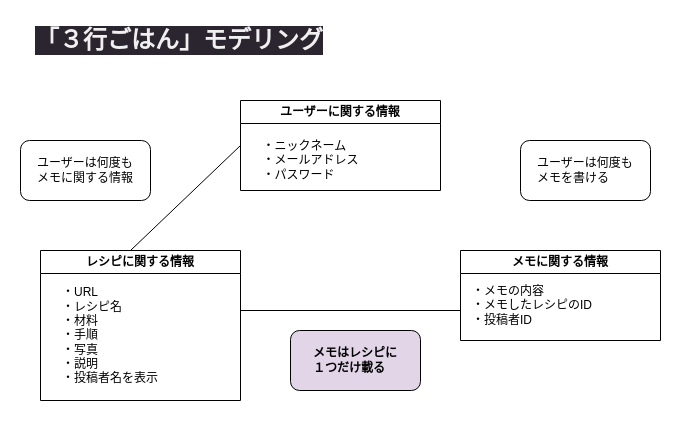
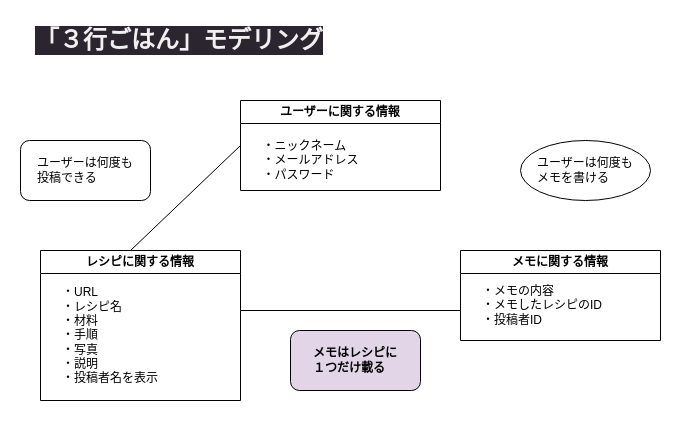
  <mxCell id="0" />
  <mxCell id="1" parent="0" />
  <mxCell id="2" value="&lt;h1 style=&quot;border-color: rgb(0, 0, 0); color: rgb(240, 240, 240); font-family: Helvetica; font-style: normal; font-variant-ligatures: normal; font-variant-caps: normal; letter-spacing: normal; orphans: 2; text-align: left; text-indent: 0px; text-transform: none; widows: 2; word-spacing: 0px; -webkit-text-stroke-width: 0px; background-color: rgb(42, 37, 47); text-decoration-thickness: initial; text-decoration-style: initial; text-decoration-color: initial;&quot;&gt;「３行ごはん」モデリング&lt;/h1&gt;" style="text;html=1;strokeColor=none;fillColor=none;spacing=5;spacingTop=-20;whiteSpace=wrap;overflow=hidden;rounded=0;" vertex="1" parent="1"><mxGeometry x="30" y="20" width="340" height="40" as="geometry" /></mxCell>
  <mxCell id="3" value="ユーザーに関する情報" style="swimlane;whiteSpace=wrap;html=1;" vertex="1" parent="1"><mxGeometry x="240" y="100" width="200" height="90" as="geometry" /></mxCell>
  <mxCell id="4" value="&lt;div style=&quot;text-align: left;&quot;&gt;&lt;span style=&quot;background-color: initial;&quot;&gt;・ニックネーム&lt;/span&gt;&lt;/div&gt;・メールアドレス&lt;br&gt;&lt;div style=&quot;text-align: left;&quot;&gt;&lt;span style=&quot;background-color: initial;&quot;&gt;・パスワード&lt;/span&gt;&lt;/div&gt;" style="text;html=1;align=center;verticalAlign=middle;resizable=0;points=[];autosize=1;strokeColor=none;fillColor=none;" vertex="1" parent="3"><mxGeometry x="10" y="30" width="120" height="60" as="geometry" /></mxCell>
  <mxCell id="5" value="レシピに関する情報" style="swimlane;whiteSpace=wrap;html=1;" vertex="1" parent="1"><mxGeometry x="40" y="250" width="200" height="150" as="geometry" /></mxCell>
  <mxCell id="6" value="・URL&lt;br&gt;・レシピ名&lt;br&gt;・材料&lt;br&gt;・手順&lt;br&gt;・写真&lt;br&gt;・説明&lt;br&gt;・投稿者名を表示" style="text;html=1;strokeColor=none;fillColor=none;align=left;verticalAlign=middle;whiteSpace=wrap;rounded=0;" vertex="1" parent="5"><mxGeometry x="20" y="10" width="160" height="150" as="geometry" /></mxCell>
  <mxCell id="7" value="メモに関する情報" style="swimlane;whiteSpace=wrap;html=1;" vertex="1" parent="1"><mxGeometry x="460" y="250" width="200" height="90" as="geometry" /></mxCell>
- <mxCell id="8" value="・メモの内容&lt;br&gt;・メモしたレシピのID&lt;br&gt;・投稿者ID" style="text;html=1;strokeColor=none;fillColor=none;align=left;verticalAlign=middle;whiteSpace=wrap;rounded=0;" vertex="1" parent="7"><mxGeometry x="10" y="40" width="160" height="30" as="geometry" /></mxCell>
+ <mxCell id="8" value="・メモの内容&lt;br&gt;・メモしたレシピのID&lt;br&gt;・投稿者ID" style="text;html=1;strokeColor=none;fillColor=none;align=left;verticalAlign=middle;whiteSpace=wrap;rounded=0;" vertex="1" parent="7"><mxGeometry x="20" y="40" width="160" height="30" as="geometry" /></mxCell>
  <mxCell id="9" value="" style="endArrow=none;html=1;entryX=0;entryY=0.5;entryDx=0;entryDy=0;" edge="1" parent="1" target="3"><mxGeometry width="50" height="50" relative="1" as="geometry"><mxPoint x="130" y="250" as="sourcePoint" /><mxPoint x="180" y="200" as="targetPoint" /></mxGeometry></mxCell>
  <mxCell id="10" value="" style="endArrow=none;html=1;" edge="1" parent="1"><mxGeometry width="50" height="50" relative="1" as="geometry"><mxPoint x="240" y="310" as="sourcePoint" /><mxPoint x="460" y="310" as="targetPoint" /></mxGeometry></mxCell>
- <mxCell id="11" value="&lt;div style=&quot;text-align: left;&quot;&gt;&lt;span style=&quot;background-color: initial;&quot;&gt;ユーザーは何度も&lt;/span&gt;&lt;/div&gt;&lt;div style=&quot;text-align: left;&quot;&gt;&lt;span style=&quot;background-color: initial;&quot;&gt;メモを書ける&lt;/span&gt;&lt;/div&gt;" style="rounded=1;whiteSpace=wrap;html=1;" vertex="1" parent="1"><mxGeometry x="520" y="140" width="130" height="60" as="geometry" /></mxCell>
- <mxCell id="12" value="&lt;div style=&quot;text-align: left;&quot;&gt;&lt;span style=&quot;background-color: initial;&quot;&gt;ユーザーは何度も&lt;/span&gt;&lt;/div&gt;&lt;div style=&quot;text-align: left;&quot;&gt;&lt;span style=&quot;background-color: initial;&quot;&gt;メモに関する情報&lt;/span&gt;&lt;/div&gt;" style="rounded=1;whiteSpace=wrap;html=1;" vertex="1" parent="1"><mxGeometry x="20" y="140" width="130" height="60" as="geometry" /></mxCell>
+ <mxCell id="11" value="&lt;div style=&quot;text-align: left;&quot;&gt;&lt;span style=&quot;background-color: initial;&quot;&gt;ユーザーは何度も&lt;/span&gt;&lt;/div&gt;&lt;div style=&quot;text-align: left;&quot;&gt;&lt;span style=&quot;background-color: initial;&quot;&gt;メモを書ける&lt;/span&gt;&lt;/div&gt;" style="ellipse;whiteSpace=wrap;html=1;" vertex="1" parent="1"><mxGeometry x="520" y="140" width="130" height="60" as="geometry" /></mxCell>
+ <mxCell id="12" value="&lt;div style=&quot;text-align: left;&quot;&gt;&lt;span style=&quot;background-color: initial;&quot;&gt;ユーザーは何度も&lt;/span&gt;&lt;/div&gt;&lt;div style=&quot;text-align: left;&quot;&gt;&lt;span style=&quot;background-color: initial;&quot;&gt;投稿できる&lt;/span&gt;&lt;/div&gt;" style="rounded=1;whiteSpace=wrap;html=1;" vertex="1" parent="1"><mxGeometry x="20" y="140" width="130" height="60" as="geometry" /></mxCell>
  <mxCell id="13" value="&lt;div style=&quot;text-align: left;&quot;&gt;メモはレシピに&lt;/div&gt;&lt;div style=&quot;text-align: left;&quot;&gt;１つだけ載る&lt;/div&gt;" style="rounded=1;whiteSpace=wrap;html=1;fontStyle=1;fillColor=#e1d5e7;" vertex="1" parent="1"><mxGeometry x="290" y="330" width="130" height="60" as="geometry" /></mxCell>
